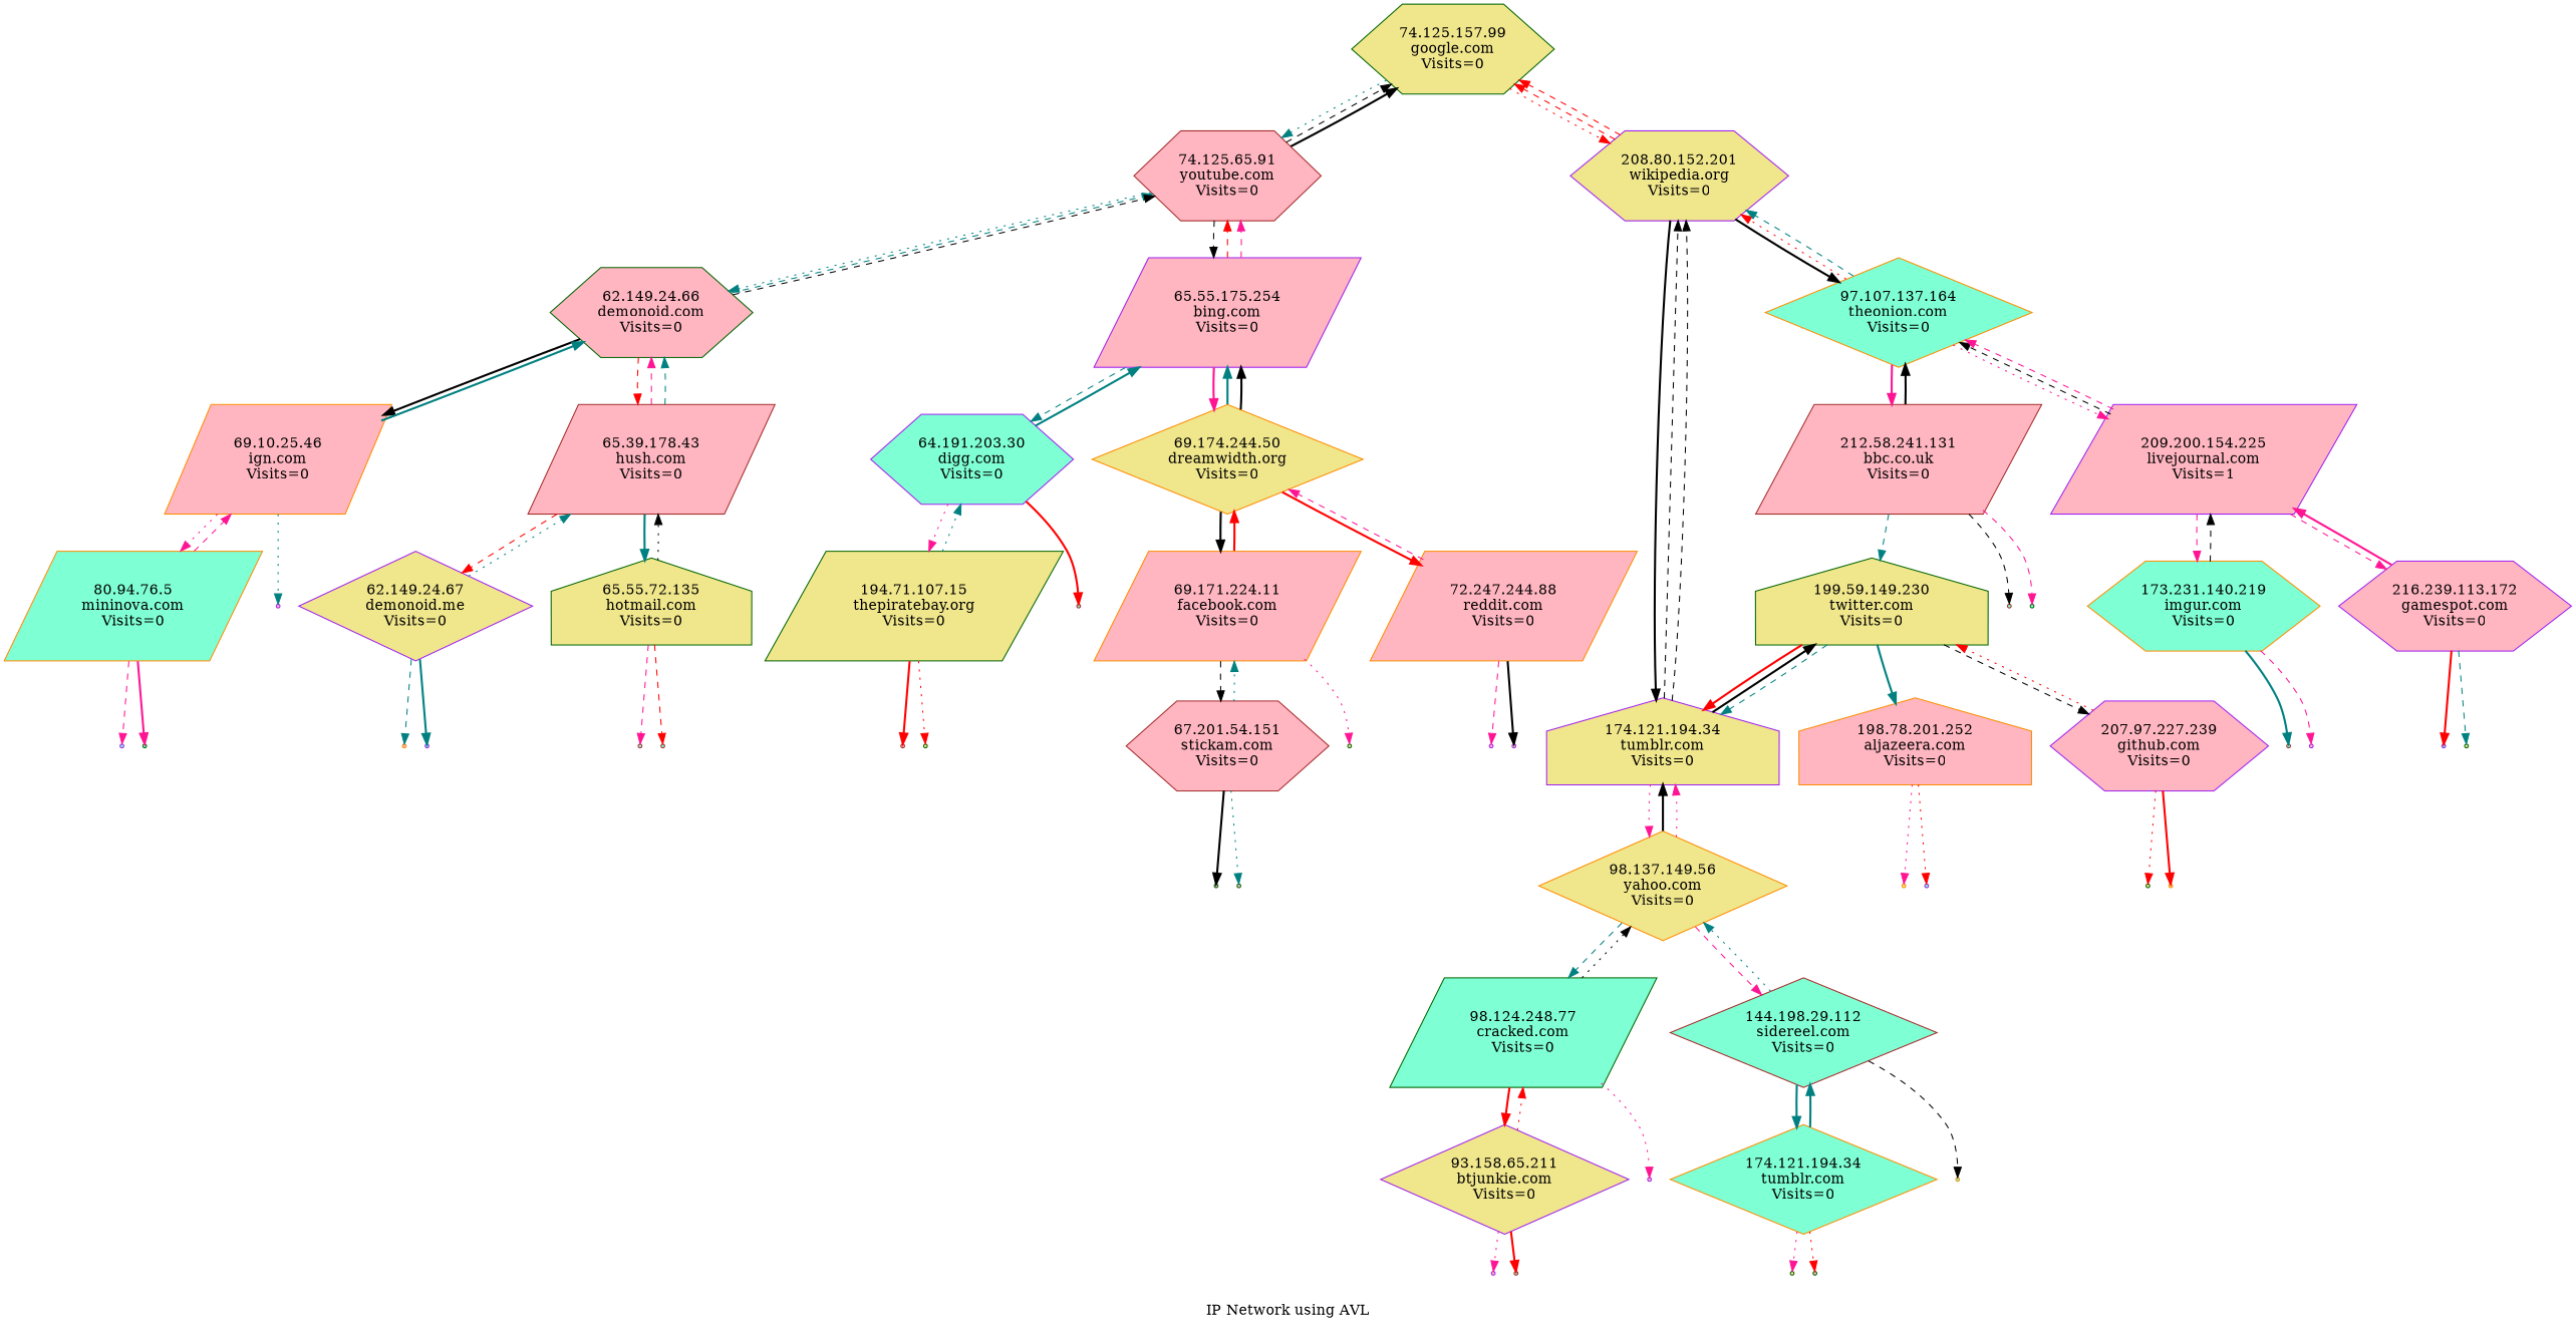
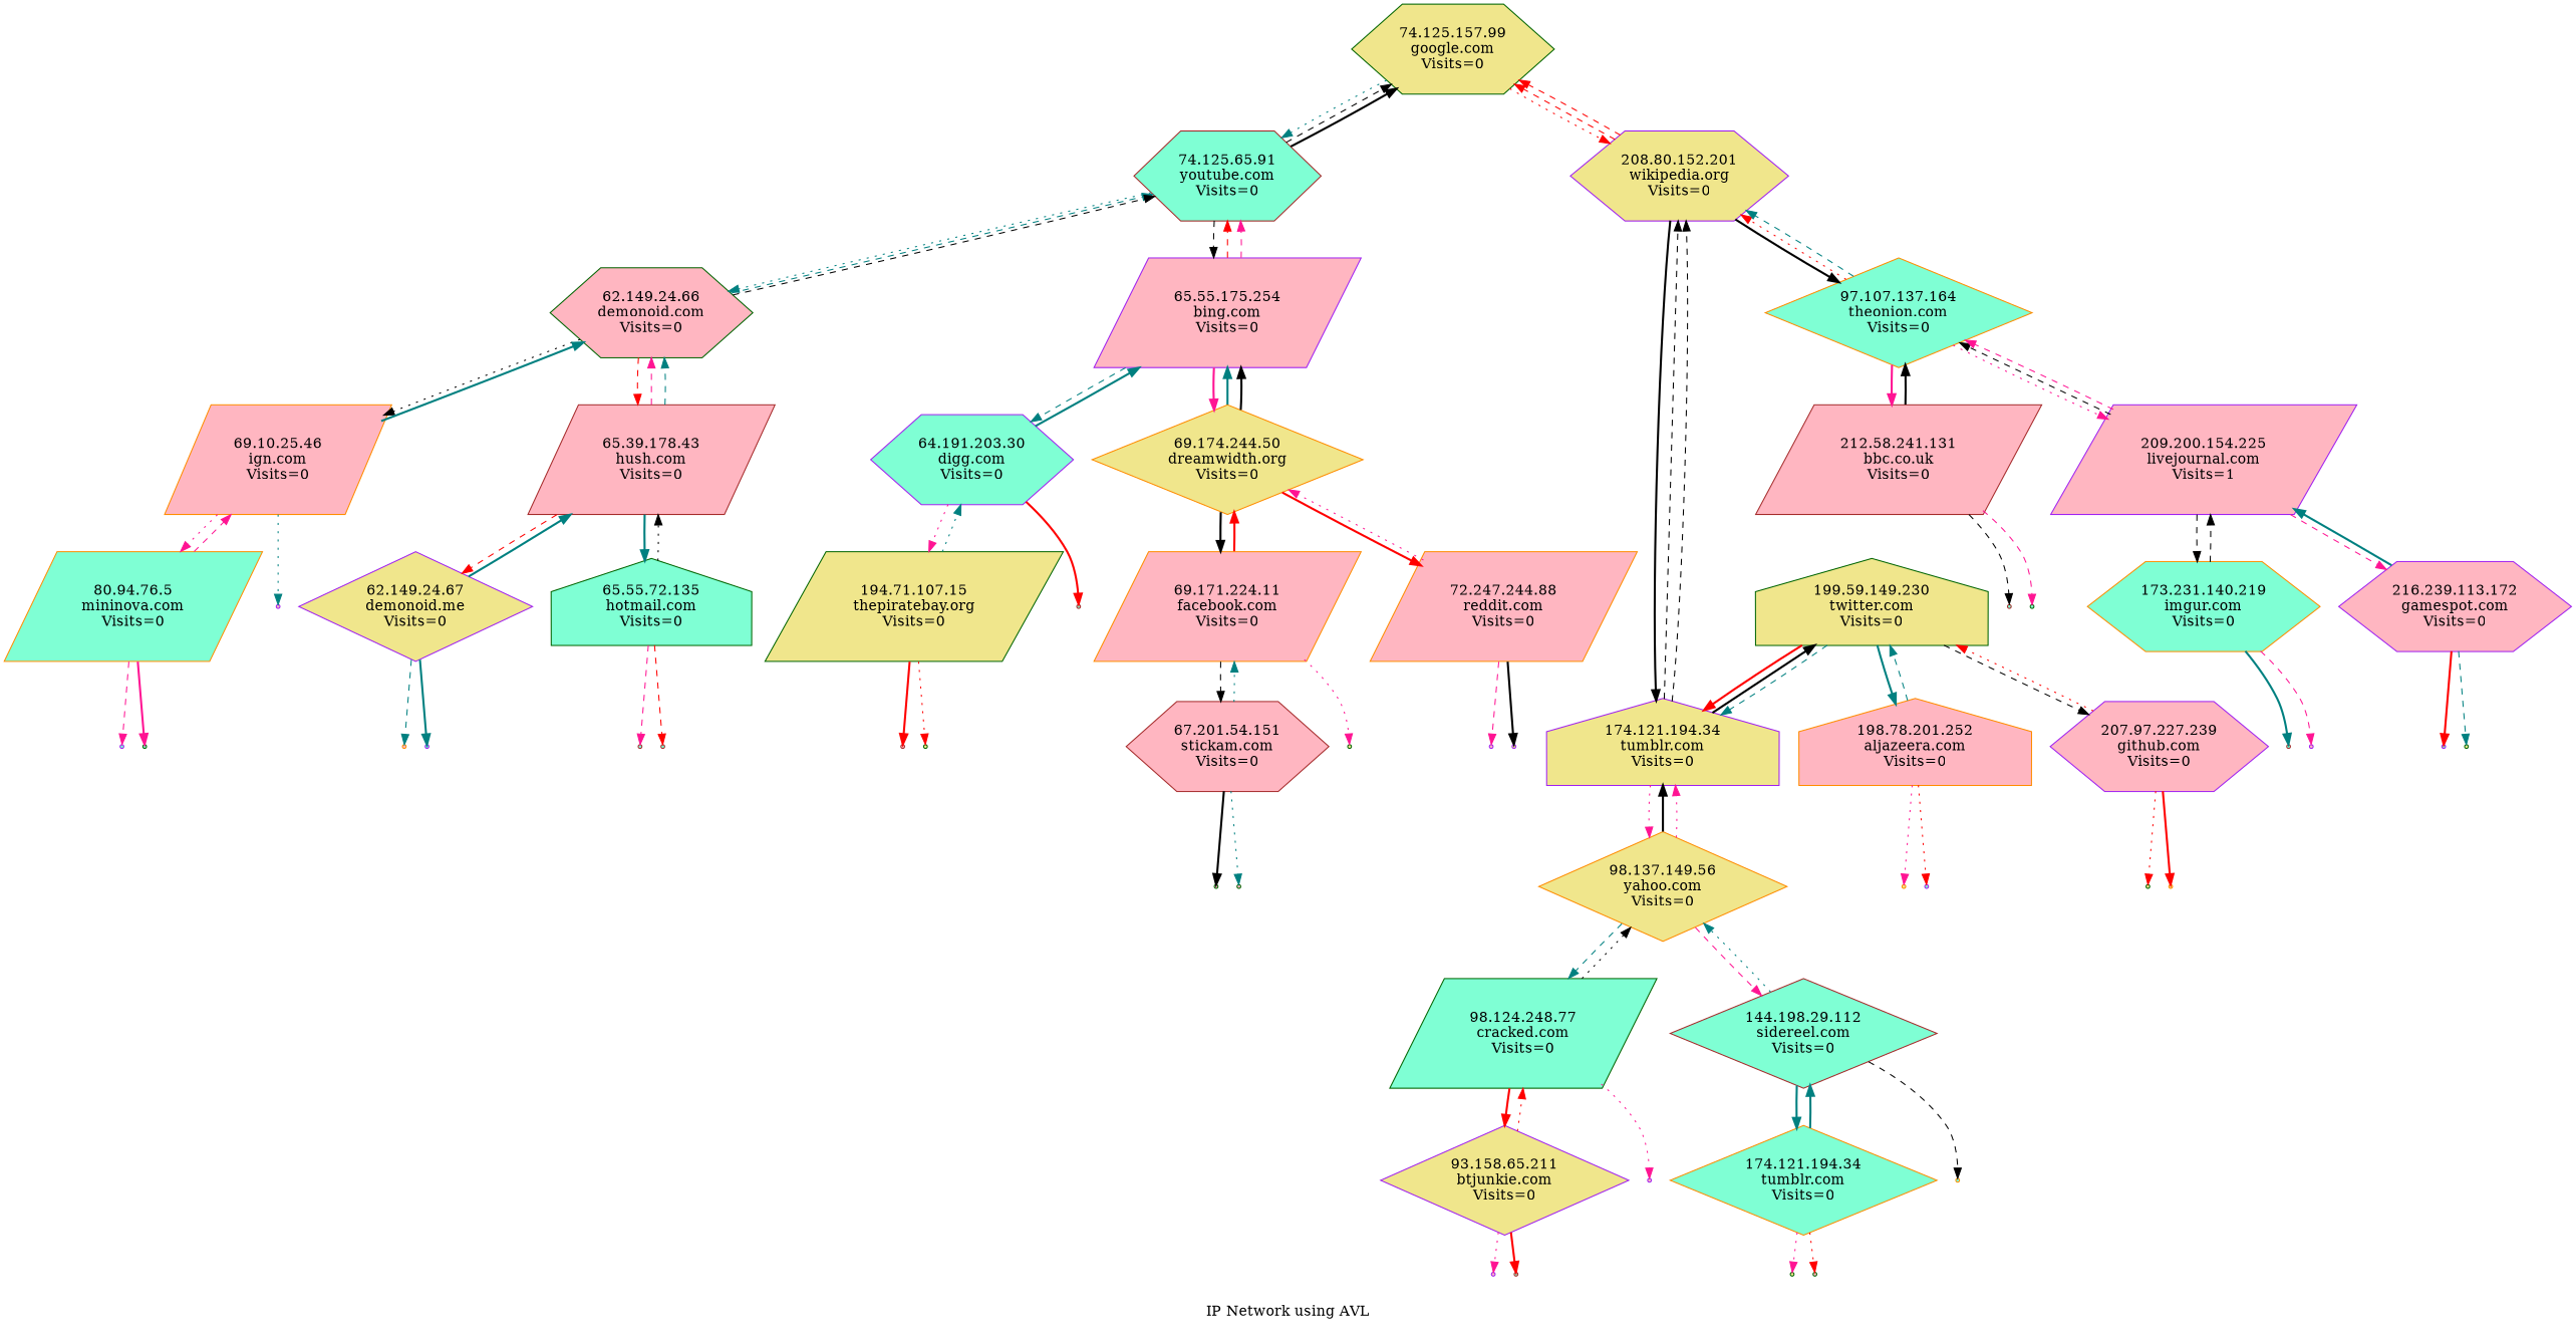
  digraph {
    label="IP Network using AVL"
    node [color=purple fillcolor=lightpink shape=point style=filled]
    edge [color=teal style=dashed]
    n1 [color=darkgreen fillcolor=khaki label="74.125.157.99\ngoogle.com\nVisits=0" shape=hexagon]
-   n2 [color=brown label="74.125.65.91\nyoutube.com\nVisits=0" shape=hexagon]
+   n2 [color=brown fillcolor=aquamarine label="74.125.65.91\nyoutube.com\nVisits=0" shape=hexagon]
    n3 [fillcolor=khaki label="208.80.152.201\nwikipedia.org\nVisits=0" shape=hexagon]
    n4 [color=darkgreen label="62.149.24.66\ndemonoid.com\nVisits=0" shape=hexagon]
    n5 [label="65.55.175.254\nbing.com\nVisits=0" shape=parallelogram]
    n6 [fillcolor=khaki label="174.121.194.34\ntumblr.com\nVisits=0" shape=house]
    n7 [color=darkorange fillcolor=aquamarine label="97.107.137.164\ntheonion.com\nVisits=0" shape=diamond]
    n8 [color=darkorange label="69.10.25.46\nign.com\nVisits=0" shape=parallelogram]
    n9 [color=brown label="65.39.178.43\nhush.com\nVisits=0" shape=parallelogram]
    n10 [fillcolor=aquamarine label="64.191.203.30\ndigg.com\nVisits=0" shape=hexagon]
    n11 [color=darkorange fillcolor=khaki label="69.174.244.50\ndreamwidth.org\nVisits=0" shape=diamond]
    n12 [color=darkorange fillcolor=aquamarine label="80.94.76.5\nmininova.com\nVisits=0" shape=parallelogram]
    NULL1
    n14 [fillcolor=khaki label="62.149.24.67\ndemonoid.me\nVisits=0" shape=diamond]
-   n15 [color=darkgreen fillcolor=khaki label="65.55.72.135\nhotmail.com\nVisits=0" shape=house]
+   n15 [color=darkgreen fillcolor=aquamarine label="65.55.72.135\nhotmail.com\nVisits=0" shape=house]
    NULL5 [fillcolor=aquamarine]
    NULL6 [color=darkgreen fillcolor=aquamarine]
    NULL7 [color=darkorange]
    NULL8 [fillcolor=aquamarine]
    NULL9 [color=brown fillcolor=aquamarine]
    NULL10 [color=brown fillcolor=aquamarine]
    n22 [color=darkgreen fillcolor=khaki label="194.71.107.15\nthepiratebay.org\nVisits=0" shape=parallelogram]
    NULL2 [color=brown fillcolor=aquamarine]
    n24 [color=darkorange label="69.171.224.11\nfacebook.com\nVisits=0" shape=parallelogram]
    n25 [color=darkorange label="72.247.244.88\nreddit.com\nVisits=0" shape=parallelogram]
    NULL11 [color=brown]
    NULL12 [color=darkgreen fillcolor=khaki]
    n28 [color=brown label="67.201.54.151\nstickam.com\nVisits=0" shape=hexagon]
    NULL13 [color=darkgreen fillcolor=khaki]
    NULL14
    NULL15 [fillcolor=khaki]
    NULL26 [color=darkgreen]
    NULL27 [color=darkgreen]
    n34 [color=darkorange fillcolor=khaki label="98.137.149.56\nyahoo.com\nVisits=0" shape=diamond]
    n35 [color=darkgreen fillcolor=khaki label="199.59.149.230\ntwitter.com\nVisits=0" shape=house]
    n36 [color=brown label="212.58.241.131\nbbc.co.uk\nVisits=0" shape=parallelogram]
    n37 [label="209.200.154.225\nlivejournal.com\nVisits=1" shape=parallelogram]
    n38 [color=darkgreen fillcolor=aquamarine label="98.124.248.77\ncracked.com\nVisits=0" shape=parallelogram]
    n39 [color=brown fillcolor=aquamarine label="144.198.29.112\nsidereel.com\nVisits=0" shape=diamond]
    n40 [color=darkorange label="198.78.201.252\naljazeera.com\nVisits=0" shape=house]
    n41 [label="207.97.227.239\ngithub.com\nVisits=0" shape=hexagon]
    n42 [fillcolor=khaki label="93.158.65.211\nbtjunkie.com\nVisits=0" shape=diamond]
    NULL16
    n44 [color=darkorange fillcolor=aquamarine label="174.121.194.34\ntumblr.com\nVisits=0" shape=diamond]
    NULL17 [color=darkorange fillcolor=aquamarine]
    NULL28
    NULL29 [color=brown fillcolor=aquamarine]
    NULL30 [color=darkgreen fillcolor=khaki]
    NULL31 [color=darkgreen]
    NULL18 [color=darkorange fillcolor=khaki]
    NULL19 [fillcolor=aquamarine]
    NULL20 [color=darkgreen fillcolor=khaki]
    NULL21 [color=darkorange fillcolor=khaki]
    NULL3 [color=brown fillcolor=aquamarine]
    NULL4 [color=darkgreen fillcolor=aquamarine]
    n56 [color=darkorange fillcolor=aquamarine label="173.231.140.219\nimgur.com\nVisits=0" shape=hexagon]
    n57 [label="216.239.113.172\ngamespot.com\nVisits=0" shape=hexagon]
    NULL22 [color=brown fillcolor=aquamarine]
    NULL23
    NULL24 [fillcolor=aquamarine]
    NULL25 [color=darkgreen fillcolor=khaki]
    n1 -> n2 [style=dotted]
    n1 -> n3 [color=red style=dotted]
    n2 -> n1 [color=black]
    n2 -> n1 [color=black style=bold]
    n2 -> n4 [style=dotted]
    n2 -> n5 [color=black]
    n3 -> n1 [color=red]
    n3 -> n1 [color=red]
    n3 -> n6 [color=black style=bold]
    n3 -> n7 [color=black style=bold]
    n4 -> n2
    n4 -> n2 [color=black]
-   n4 -> n8 [color=black style=bold]
+   n4 -> n8 [color=black style=dotted]
    n4 -> n9 [color=red]
    n5 -> n2 [color=red]
    n5 -> n2 [color=deeppink]
    n5 -> n10
    n5 -> n11 [color=deeppink style=bold]
    n6 -> n3 [color=black]
    n6 -> n3 [color=black]
    n6 -> n34 [color=deeppink style=dotted]
    n6 -> n35 [color=black style=bold]
    n7 -> n3 [color=red style=dotted]
    n7 -> n3
    n7 -> n36 [color=deeppink style=bold]
    n7 -> n37 [color=deeppink style=dotted]
    n8 -> n4 [style=bold]
    n8 -> n12 [color=deeppink style=dotted]
    n8 -> NULL1 [style=dotted]
    n9 -> n4 [color=deeppink]
    n9 -> n4
    n9 -> n14 [color=red]
    n9 -> n15 [style=bold]
    n10 -> n5 [style=bold]
    n10 -> n22 [color=deeppink style=dotted]
    n10 -> NULL2 [color=red style=bold]
    n11 -> n5 [style=bold]
    n11 -> n5 [color=black style=bold]
    n11 -> n24 [color=black style=bold]
    n11 -> n25 [color=red style=bold]
    n12 -> n8 [color=deeppink]
    n12 -> NULL5 [color=deeppink]
    n12 -> NULL6 [color=deeppink style=bold]
-   n14 -> n9 [style=dotted]
+   n14 -> n9 [style=bold]
    n14 -> NULL7
    n14 -> NULL8 [style=bold]
    n15 -> n9 [color=black style=dotted]
    n15 -> NULL9 [color=deeppink]
    n15 -> NULL10 [color=red]
    n22 -> n10 [style=dotted]
    n22 -> NULL11 [color=red style=bold]
    n22 -> NULL12 [color=red style=dotted]
    n24 -> n11 [color=red style=bold]
    n24 -> n28 [color=black]
    n24 -> NULL13 [color=deeppink style=dotted]
-   n25 -> n11 [color=deeppink]
+   n25 -> n11 [color=deeppink style=dotted]
    n25 -> NULL14 [color=deeppink]
    n25 -> NULL15 [color=black style=bold]
    n28 -> n24 [style=dotted]
    n28 -> NULL26 [color=black style=bold]
    n28 -> NULL27 [style=dotted]
    n34 -> n6 [color=black style=bold]
    n34 -> n6 [color=deeppink style=dotted]
    n34 -> n38
    n34 -> n39 [color=deeppink]
    n35 -> n6 [color=red style=bold]
    n35 -> n6
    n35 -> n40 [style=bold]
    n35 -> n41 [color=black]
    n36 -> n7 [color=black style=bold]
    n36 -> NULL3 [color=black]
    n36 -> NULL4 [color=deeppink]
    n37 -> n7 [color=black]
    n37 -> n7 [color=deeppink]
-   n37 -> n56 [color=deeppink]
+   n37 -> n56 [color=black]
    n37 -> n57 [color=deeppink]
    n38 -> n34 [color=black style=dotted]
    n38 -> n42 [color=red style=bold]
    n38 -> NULL16 [color=deeppink style=dotted]
    n39 -> n34 [style=dotted]
    n39 -> n44 [style=bold]
    n39 -> NULL17 [color=black]
-   n36 -> n35
+   n40 -> n35
    n40 -> NULL18 [color=deeppink style=dotted]
    n40 -> NULL19 [color=red style=dotted]
    n41 -> n35 [color=red style=dotted]
    n41 -> NULL20 [color=red style=dotted]
    n41 -> NULL21 [color=red style=bold]
    n42 -> n38 [color=red style=dotted]
    n42 -> NULL28 [color=deeppink style=dotted]
    n42 -> NULL29 [color=red style=bold]
    n44 -> n39 [style=bold]
    n44 -> NULL30 [color=deeppink style=dotted]
    n44 -> NULL31 [color=red style=dotted]
    n56 -> n37 [color=black]
    n56 -> NULL22 [style=bold]
    n56 -> NULL23 [color=deeppink]
-   n57 -> n37 [color=deeppink style=bold]
+   n57 -> n37 [style=bold]
    n57 -> NULL24 [color=red style=bold]
    n57 -> NULL25
  }
